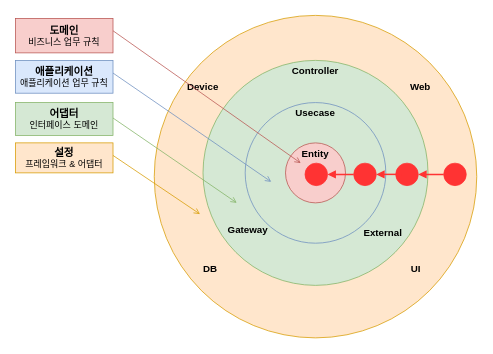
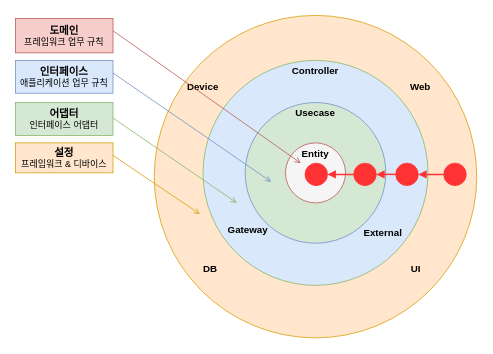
  <mxCell id="0" />
  <mxCell id="1" parent="0" />
  <mxCell id="2" value="" style="ellipse;whiteSpace=wrap;html=1;aspect=fixed;verticalAlign=top;fontStyle=1;fontSize=13;fillColor=#ffe6cc;strokeColor=#d79b00;" parent="1" vertex="1"><mxGeometry x="205" y="20" width="430" height="430" as="geometry" /></mxCell>
- <mxCell id="3" value="Controller" style="ellipse;whiteSpace=wrap;html=1;aspect=fixed;verticalAlign=top;fontStyle=1;fontSize=13;fillColor=#d5e8d4;strokeColor=#82b366;" parent="1" vertex="1"><mxGeometry x="270" y="80" width="300" height="300" as="geometry" /></mxCell>
+ <mxCell id="3" value="Controller" style="ellipse;whiteSpace=wrap;html=1;aspect=fixed;verticalAlign=top;fontStyle=1;fontSize=13;fillColor=#dae8fc;strokeColor=#82b366;" parent="1" vertex="1"><mxGeometry x="270" y="80" width="300" height="300" as="geometry" /></mxCell>
  <mxCell id="4" value="Usecase" style="ellipse;whiteSpace=wrap;html=1;aspect=fixed;verticalAlign=top;fontStyle=1;fontSize=13;fillColor=#d5e8d4;strokeColor=#6c8ebf;" parent="1" vertex="1"><mxGeometry x="326.25" y="136.25" width="187.5" height="187.5" as="geometry" /></mxCell>
- <mxCell id="5" value="Entity" style="ellipse;whiteSpace=wrap;html=1;aspect=fixed;verticalAlign=top;fontStyle=1;fontSize=13;fillColor=#f8cecc;strokeColor=#b85450;" parent="1" vertex="1"><mxGeometry x="380" y="190" width="80" height="80" as="geometry" /></mxCell>
+ <mxCell id="5" value="Entity" style="ellipse;whiteSpace=wrap;html=1;aspect=fixed;verticalAlign=top;fontStyle=1;fontSize=13;fillColor=#f5f5f5;strokeColor=#b85450;" parent="1" vertex="1"><mxGeometry x="380" y="190" width="80" height="80" as="geometry" /></mxCell>
  <mxCell id="6" value="Gateway" style="text;html=1;align=center;verticalAlign=middle;whiteSpace=wrap;rounded=0;fontSize=13;fontStyle=1" parent="1" vertex="1"><mxGeometry x="300" y="291" width="60" height="30" as="geometry" /></mxCell>
  <mxCell id="7" value="External" style="text;html=1;align=center;verticalAlign=middle;whiteSpace=wrap;rounded=0;fontSize=13;fontStyle=1" parent="1" vertex="1"><mxGeometry x="480" y="293.75" width="60" height="30" as="geometry" /></mxCell>
  <mxCell id="8" value="Web" style="text;html=1;align=center;verticalAlign=middle;whiteSpace=wrap;rounded=0;fontSize=13;fontStyle=1" parent="1" vertex="1"><mxGeometry x="530" y="100" width="60" height="30" as="geometry" /></mxCell>
  <mxCell id="9" value="UI" style="text;html=1;align=center;verticalAlign=middle;whiteSpace=wrap;rounded=0;fontSize=13;fontStyle=1" parent="1" vertex="1"><mxGeometry x="524" y="343" width="60" height="30" as="geometry" /></mxCell>
  <mxCell id="10" value="DB" style="text;html=1;align=center;verticalAlign=middle;whiteSpace=wrap;rounded=0;fontSize=13;fontStyle=1" parent="1" vertex="1"><mxGeometry x="250" y="343" width="60" height="30" as="geometry" /></mxCell>
  <mxCell id="11" value="Device" style="text;html=1;align=center;verticalAlign=middle;whiteSpace=wrap;rounded=0;fontSize=13;fontStyle=1" parent="1" vertex="1"><mxGeometry x="240" y="100" width="60" height="30" as="geometry" /></mxCell>
  <mxCell id="12" style="edgeStyle=orthogonalEdgeStyle;rounded=0;orthogonalLoop=1;jettySize=auto;html=1;entryX=0;entryY=0.5;entryDx=0;entryDy=0;startArrow=block;startFill=1;endArrow=none;endFill=0;strokeColor=#FF3333;strokeWidth=2;" parent="1" source="13" target="14" edge="1"><mxGeometry relative="1" as="geometry" /></mxCell>
  <mxCell id="13" value="" style="ellipse;whiteSpace=wrap;html=1;aspect=fixed;strokeColor=#FF3333;fillColor=#FF3333;" parent="1" vertex="1"><mxGeometry x="406" y="217" width="30" height="30" as="geometry" /></mxCell>
  <mxCell id="14" value="" style="ellipse;whiteSpace=wrap;html=1;aspect=fixed;strokeColor=#FF3333;fillColor=#FF3333;" parent="1" vertex="1"><mxGeometry x="471" y="217" width="30" height="30" as="geometry" /></mxCell>
  <mxCell id="15" value="" style="ellipse;whiteSpace=wrap;html=1;aspect=fixed;strokeColor=#FF3333;fillColor=#FF3333;" parent="1" vertex="1"><mxGeometry x="527" y="217" width="30" height="30" as="geometry" /></mxCell>
  <mxCell id="16" style="edgeStyle=orthogonalEdgeStyle;rounded=0;orthogonalLoop=1;jettySize=auto;html=1;entryX=1;entryY=0.5;entryDx=0;entryDy=0;strokeColor=#FF3333;endArrow=block;endFill=1;strokeWidth=2;" parent="1" source="17" target="15" edge="1"><mxGeometry relative="1" as="geometry" /></mxCell>
  <mxCell id="17" value="" style="ellipse;whiteSpace=wrap;html=1;aspect=fixed;strokeColor=#FF3333;fillColor=#FF3333;" parent="1" vertex="1"><mxGeometry x="591" y="217" width="30" height="30" as="geometry" /></mxCell>
  <mxCell id="18" style="edgeStyle=orthogonalEdgeStyle;rounded=0;orthogonalLoop=1;jettySize=auto;html=1;entryX=1;entryY=0.5;entryDx=0;entryDy=0;strokeColor=#FF3333;endArrow=block;endFill=1;strokeWidth=2;" parent="1" edge="1"><mxGeometry relative="1" as="geometry"><mxPoint x="535" y="232" as="sourcePoint" /><mxPoint x="501" y="232" as="targetPoint" /></mxGeometry></mxCell>
  <mxCell id="19" style="rounded=0;orthogonalLoop=1;jettySize=auto;html=1;endArrow=open;endFill=0;fillColor=#f8cecc;strokeColor=#b85450;" parent="1" edge="1"><mxGeometry relative="1" as="geometry"><mxPoint x="149.279" y="40" as="sourcePoint" /><mxPoint x="400.306" y="216.954" as="targetPoint" /></mxGeometry></mxCell>
- <mxCell id="20" value="&lt;div&gt;&lt;b&gt;&lt;font style=&quot;font-size: 14px;&quot;&gt;도메인&lt;/font&gt;&lt;/b&gt;&lt;/div&gt;비즈니스 업무 규칙" style="text;html=1;align=center;verticalAlign=middle;whiteSpace=wrap;rounded=0;fillColor=#f8cecc;strokeColor=#b85450;" parent="1" vertex="1"><mxGeometry x="20" y="24" width="130" height="46" as="geometry" /></mxCell>
+ <mxCell id="20" value="&lt;div&gt;&lt;b&gt;&lt;font style=&quot;font-size: 14px;&quot;&gt;도메인&lt;/font&gt;&lt;/b&gt;&lt;/div&gt;프레임워크 업무 규칙" style="text;html=1;align=center;verticalAlign=middle;whiteSpace=wrap;rounded=0;fillColor=#f8cecc;strokeColor=#b85450;" parent="1" vertex="1"><mxGeometry x="20" y="24" width="130" height="46" as="geometry" /></mxCell>
  <mxCell id="21" style="rounded=0;orthogonalLoop=1;jettySize=auto;html=1;endArrow=open;endFill=0;fillColor=#dae8fc;strokeColor=#6c8ebf;" parent="1" edge="1"><mxGeometry relative="1" as="geometry"><mxPoint x="140" y="90" as="sourcePoint" /><mxPoint x="361" y="241.954" as="targetPoint" /></mxGeometry></mxCell>
  <mxCell id="22" style="rounded=0;orthogonalLoop=1;jettySize=auto;html=1;endArrow=open;endFill=0;fillColor=#d5e8d4;strokeColor=#82b366;" parent="1" edge="1"><mxGeometry relative="1" as="geometry"><mxPoint x="140" y="150" as="sourcePoint" /><mxPoint x="315" y="269.954" as="targetPoint" /></mxGeometry></mxCell>
  <mxCell id="23" style="rounded=0;orthogonalLoop=1;jettySize=auto;html=1;endArrow=open;endFill=0;fillColor=#ffe6cc;strokeColor=#d79b00;" parent="1" edge="1"><mxGeometry relative="1" as="geometry"><mxPoint x="140" y="200" as="sourcePoint" /><mxPoint x="266" y="284.954" as="targetPoint" /></mxGeometry></mxCell>
- <mxCell id="24" value="&lt;div&gt;&lt;b&gt;&lt;font style=&quot;font-size: 14px;&quot;&gt;어댑터&lt;/font&gt;&lt;/b&gt;&lt;/div&gt;인터페이스 도메인" style="text;html=1;align=center;verticalAlign=middle;whiteSpace=wrap;rounded=0;fillColor=#d5e8d4;strokeColor=#82b366;" parent="1" vertex="1"><mxGeometry x="20" y="136.25" width="130" height="43.75" as="geometry" /></mxCell>
- <mxCell id="25" value="&lt;b&gt;&lt;font style=&quot;font-size: 14px;&quot;&gt;설정&lt;/font&gt;&lt;/b&gt;&lt;div&gt;프레임워크 &amp;amp; 어댑터&lt;/div&gt;" style="text;html=1;align=center;verticalAlign=middle;whiteSpace=wrap;rounded=0;fillColor=#ffe6cc;strokeColor=#d79b00;" parent="1" vertex="1"><mxGeometry x="20" y="190" width="130" height="40" as="geometry" /></mxCell>
- <mxCell id="26" value="&lt;div&gt;&lt;b&gt;&lt;font style=&quot;font-size: 14px;&quot;&gt;애플리케이션&lt;/font&gt;&lt;/b&gt;&lt;/div&gt;애플리케이션 업무 규칙" style="text;html=1;align=center;verticalAlign=middle;whiteSpace=wrap;rounded=0;fillColor=#dae8fc;strokeColor=#6c8ebf;" vertex="1" parent="1"><mxGeometry x="20" y="80" width="130" height="43.75" as="geometry" /></mxCell>
+ <mxCell id="24" value="&lt;div&gt;&lt;b&gt;&lt;font style=&quot;font-size: 14px;&quot;&gt;어댑터&lt;/font&gt;&lt;/b&gt;&lt;/div&gt;인터페이스 어댑터" style="text;html=1;align=center;verticalAlign=middle;whiteSpace=wrap;rounded=0;fillColor=#d5e8d4;strokeColor=#82b366;" parent="1" vertex="1"><mxGeometry x="20" y="136.25" width="130" height="43.75" as="geometry" /></mxCell>
+ <mxCell id="25" value="&lt;b&gt;&lt;font style=&quot;font-size: 14px;&quot;&gt;설정&lt;/font&gt;&lt;/b&gt;&lt;div&gt;프레임워크 &amp;amp; 디바이스&lt;/div&gt;" style="text;html=1;align=center;verticalAlign=middle;whiteSpace=wrap;rounded=0;fillColor=#ffe6cc;strokeColor=#d79b00;" parent="1" vertex="1"><mxGeometry x="20" y="190" width="130" height="40" as="geometry" /></mxCell>
+ <mxCell id="26" value="&lt;div&gt;&lt;b&gt;&lt;font style=&quot;font-size: 14px;&quot;&gt;인터페이스&lt;/font&gt;&lt;/b&gt;&lt;/div&gt;애플리케이션 업무 규칙" style="text;html=1;align=center;verticalAlign=middle;whiteSpace=wrap;rounded=0;fillColor=#dae8fc;strokeColor=#6c8ebf;" vertex="1" parent="1"><mxGeometry x="20" y="80" width="130" height="43.75" as="geometry" /></mxCell>
